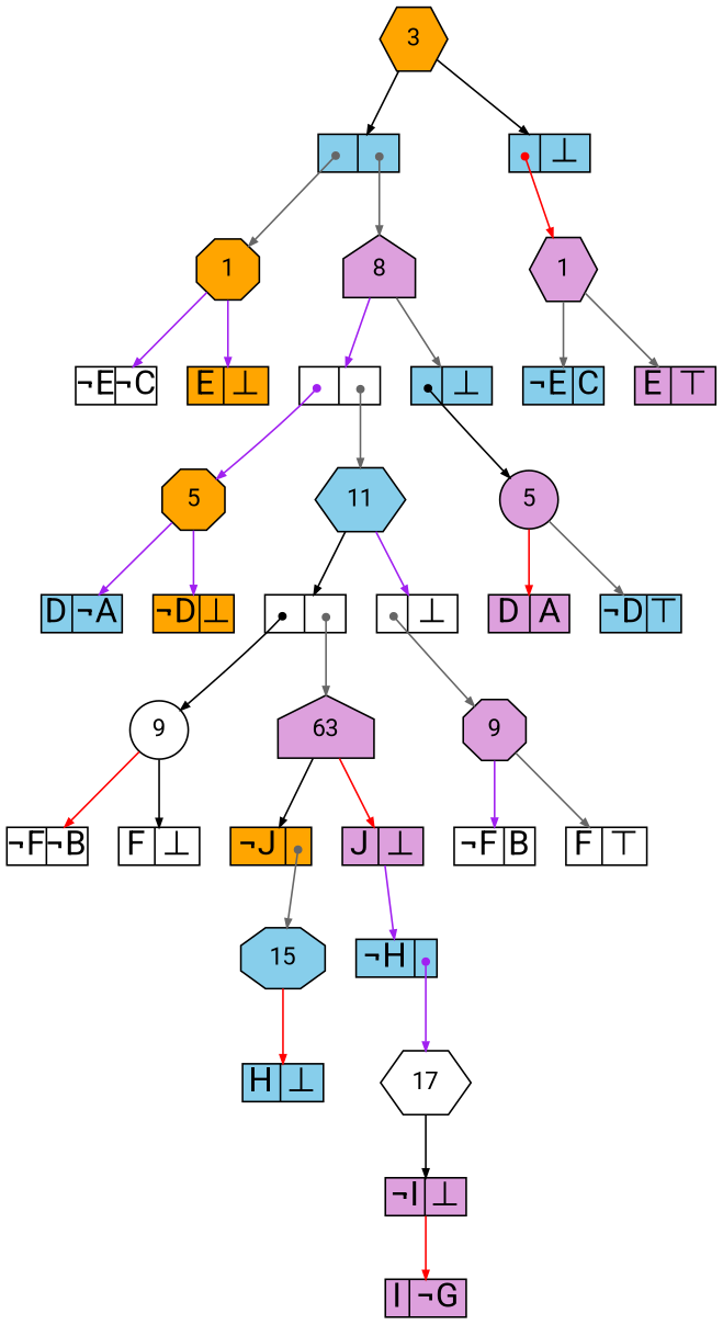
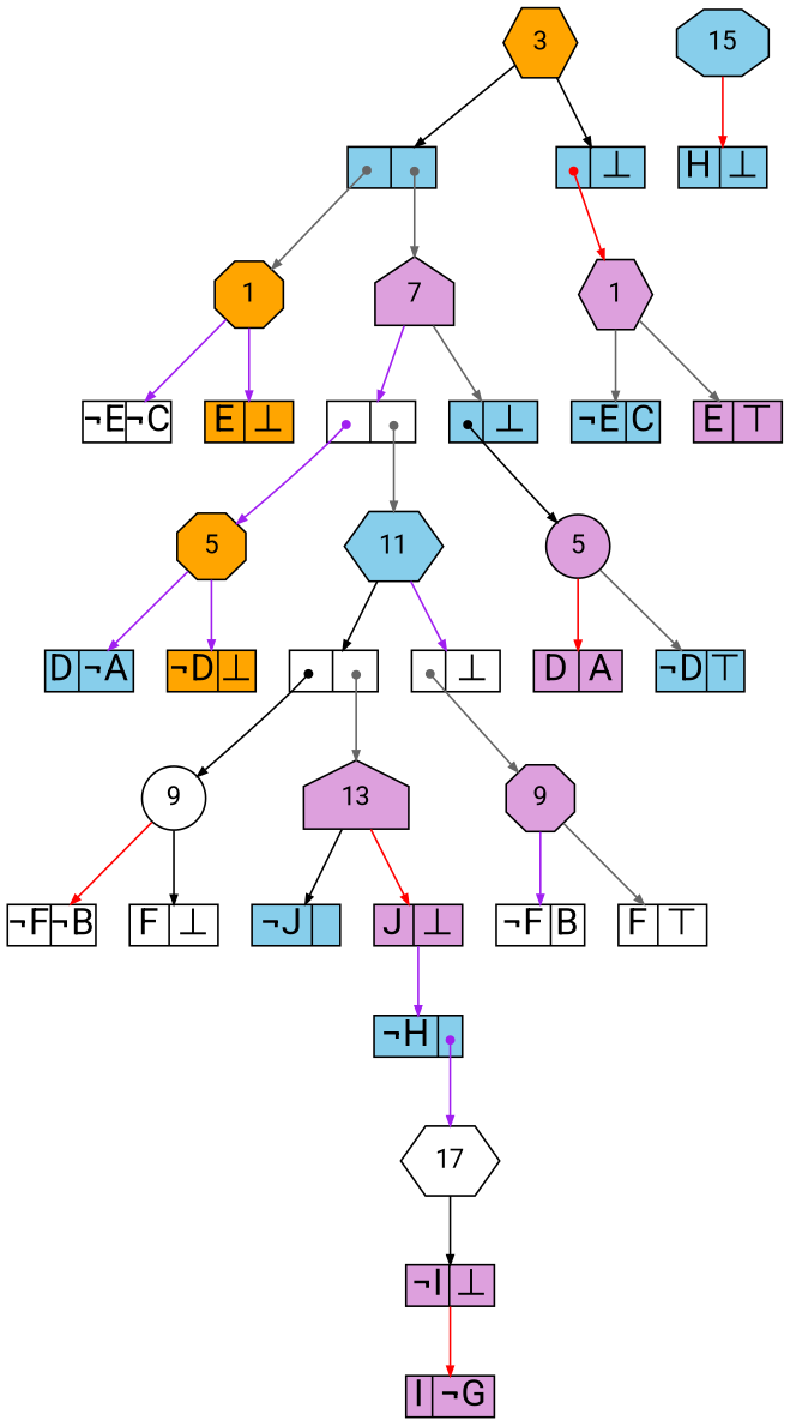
  digraph {
    fontname=Roboto
    node [fillcolor=skyblue fontname=Roboto shape=record style=filled fixedsize=true fontsize=20]
    edge [arrowsize=.50 color=gray40 fontname=Roboto]
    n1 [fillcolor=white height=.25 label=17 shape=hexagon width=.25 fixedsize="" fontsize=""]
    n2 [height=.25 label=15 shape=octagon width=.25 fixedsize="" fontsize=""]
-   n3 [fillcolor=plum height=.25 label=63 shape=house width=.25 fixedsize="" fontsize=""]
+   n3 [fillcolor=plum height=.25 label=13 shape=house width=.25 fixedsize="" fontsize=""]
    n4 [height=.25 label=11 shape=hexagon width=.25 fixedsize="" fontsize=""]
    n5 [fillcolor=white height=.25 label=9 shape=circle width=.25 fixedsize="" fontsize=""]
    n6 [fillcolor=plum height=.25 label=9 shape=octagon width=.25 fixedsize="" fontsize=""]
-   n7 [fillcolor=plum height=.25 label=8 shape=house width=.25 fixedsize="" fontsize=""]
+   n7 [fillcolor=plum height=.25 label=7 shape=house width=.25 fixedsize="" fontsize=""]
    n8 [fillcolor=orange height=.25 label=5 shape=octagon width=.25 fixedsize="" fontsize=""]
    n9 [fillcolor=plum height=.25 label=5 shape=circle width=.25 fixedsize="" fontsize=""]
    n10 [fillcolor=orange height=.25 label=3 shape=hexagon width=.25 fixedsize="" fontsize=""]
    n11 [fillcolor=orange height=.25 label=1 shape=octagon width=.25 fixedsize="" fontsize=""]
    n12 [fillcolor=plum height=.25 label=1 shape=hexagon width=.25 fixedsize="" fontsize=""]
    n13 [fillcolor=plum height=.30 label="<L>&not;I|<R>&#8869;" width=.65]
    n14 [height=.30 label="<L>H|<R>&#8869;" width=.65]
-   n15 [fillcolor=orange height=.30 label="<L>&not;J|<R>" width=.65]
+   n15 [height=.30 label="<L>&not;J|<R>" width=.65]
    n16 [fillcolor=plum height=.30 label="<L>J|<R>&#8869;" width=.65]
    n17 [fillcolor=white height=.30 label="<L>|<R>" width=.65]
    n18 [fillcolor=white height=.30 label="<L>|<R>&#8869;" width=.65]
    n19 [fillcolor=white height=.30 label="<L>&not;F|<R>&not;B" width=.65]
    n20 [fillcolor=white height=.30 label="<L>F|<R>&#8869;" width=.65]
    n21 [fillcolor=white height=.30 label="<L>&not;F|<R>B" width=.65]
    n22 [fillcolor=white height=.30 label="<L>F|<R>&#8868;" width=.65]
    n23 [fillcolor=white height=.30 label="<L>|<R>" width=.65]
    n24 [height=.30 label="<L>|<R>&#8869;" width=.65]
    n25 [height=.30 label="<L>D|<R>&not;A" width=.65]
    n26 [fillcolor=orange height=.30 label="<L>&not;D|<R>&#8869;" width=.65]
    n27 [fillcolor=plum height=.30 label="<L>D|<R>A" width=.65]
    n28 [height=.30 label="<L>&not;D|<R>&#8868;" width=.65]
    n29 [height=.30 label="<L>|<R>" width=.65]
    n30 [height=.30 label="<L>|<R>&#8869;" width=.65]
    n31 [fillcolor=white height=.30 label="<L>&not;E|<R>&not;C" width=.65]
    n32 [fillcolor=orange height=.30 label="<L>E|<R>&#8869;" width=.65]
    n33 [height=.30 label="<L>&not;E|<R>C" width=.65]
    n34 [fillcolor=plum height=.30 label="<L>E|<R>&#8868;" width=.65]
    n35 [fillcolor=plum height=.30 label="<L>I|<R>&not;G" width=.65]
    n36 [height=.30 label="<L>&not;H|<R>" width=.65]
    subgraph sub_1 {
      rank=same
      n1
    }
    subgraph sub_2 {
      rank=same
      n2
    }
    subgraph sub_3 {
      rank=same
      n3
    }
    subgraph sub_4 {
      rank=same
      n4
    }
    subgraph sub_5 {
      rank=same
      n5
      n6
    }
    subgraph sub_6 {
      rank=same
      n7
    }
    subgraph sub_7 {
      rank=same
      n8
      n9
    }
    subgraph sub_8 {
      rank=same
      n10
    }
    subgraph sub_9 {
      rank=same
      n11
      n12
    }
    n1 -> n13 [color=black]
    n2 -> n14 [color=red]
    n3 -> n15 [color=black]
    n3 -> n16 [color=red]
    n4 -> n17 [color=black]
    n4 -> n18 [color=purple]
    n5 -> n19 [color=red]
    n5 -> n20 [color=black]
    n6 -> n21 [color=purple]
    n6 -> n22
    n7 -> n23 [color=purple]
    n7 -> n24
    n8 -> n25 [color=purple]
    n8 -> n26 [color=purple]
    n9 -> n27 [color=red]
    n9 -> n28
    n10 -> n29 [color=black]
    n10 -> n30 [color=black]
    n11 -> n31 [color=purple]
    n11 -> n32 [color=purple]
    n12 -> n33
    n12 -> n34
    n13 -> n35 [color=red]
-   n15 -> n2 [arrowtail=dot dir=both tailclip=false tailport="R:c"]
    n16 -> n36 [color=purple]
    n17 -> n3 [arrowtail=dot dir=both tailclip=false tailport="R:c"]
    n17 -> n5 [arrowtail=dot color=black dir=both tailclip=false tailport="L:c"]
    n18 -> n6 [arrowtail=dot dir=both tailclip=false tailport="L:c"]
    n23 -> n4 [arrowtail=dot dir=both tailclip=false tailport="R:c"]
    n23 -> n8 [arrowtail=dot color=purple dir=both tailclip=false tailport="L:c"]
    n24 -> n9 [arrowtail=dot color=black dir=both tailclip=false tailport="L:c"]
    n29 -> n7 [arrowtail=dot dir=both tailclip=false tailport="R:c"]
    n29 -> n11 [arrowtail=dot dir=both tailclip=false tailport="L:c"]
    n30 -> n12 [arrowtail=dot color=red dir=both tailclip=false tailport="L:c"]
    n36 -> n1 [arrowtail=dot color=purple dir=both tailclip=false tailport="R:c"]
  }
